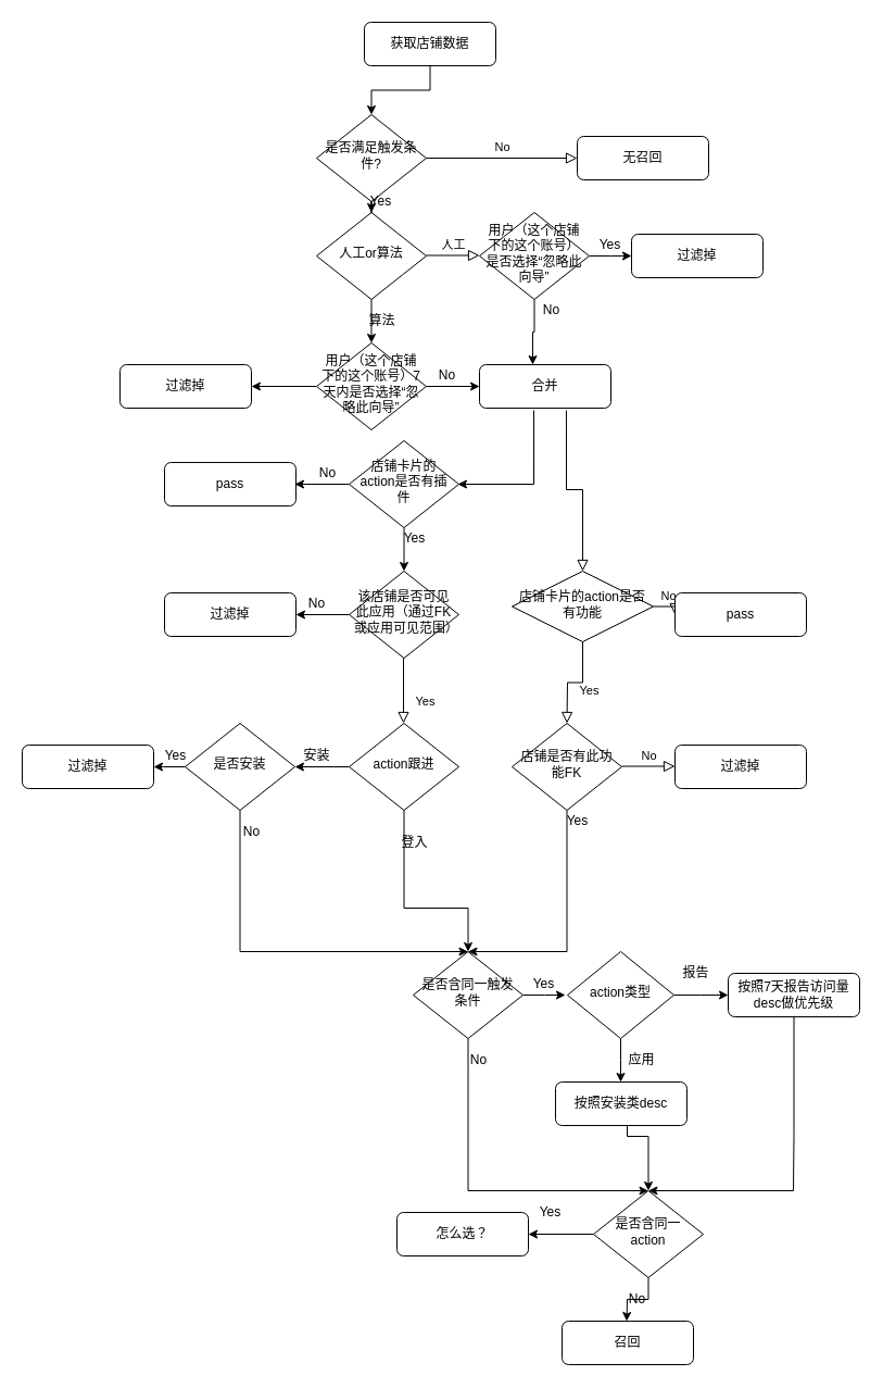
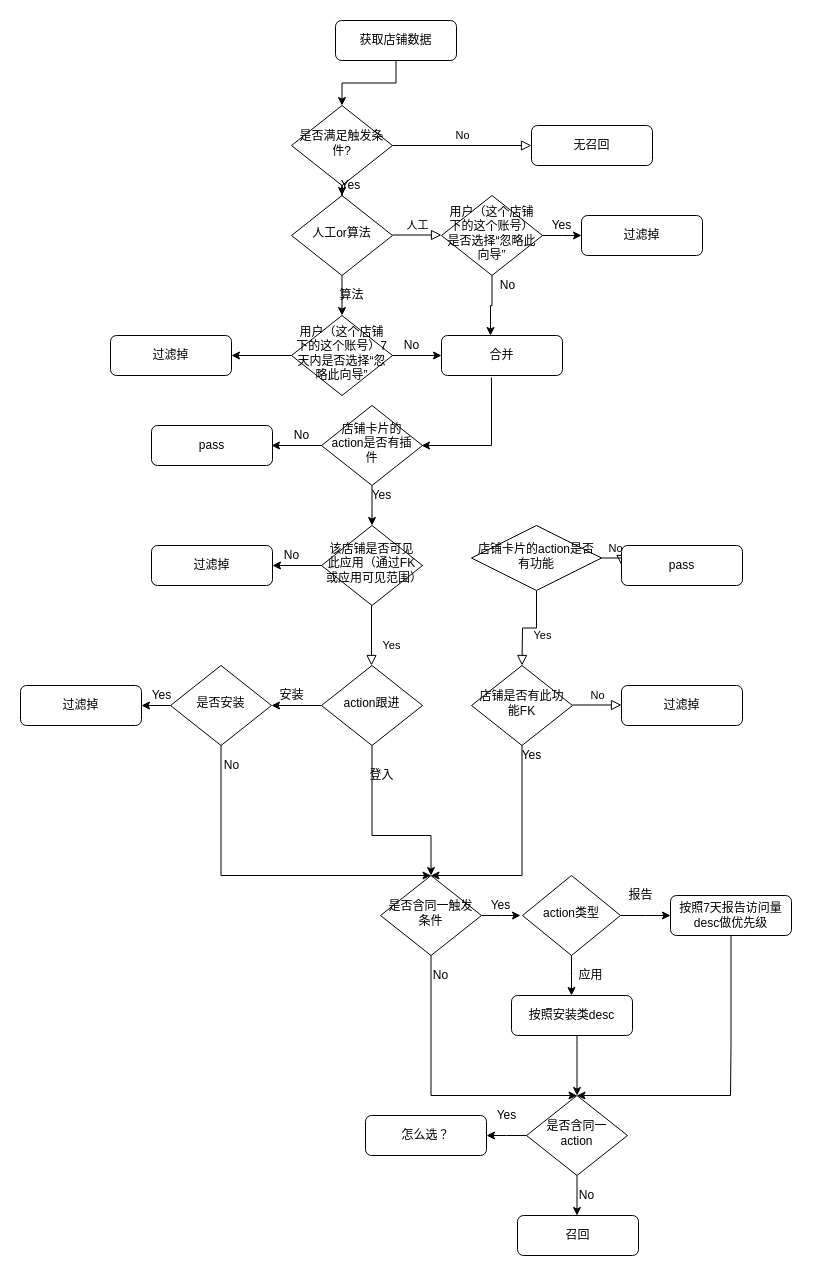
  <mxCell id="0" />
  <mxCell id="1" parent="0" />
  <mxCell id="2" style="edgeStyle=orthogonalEdgeStyle;rounded=0;orthogonalLoop=1;jettySize=auto;html=1;entryX=0.5;entryY=0;entryDx=0;entryDy=0;" edge="1" parent="1" source="3" target="8"><mxGeometry relative="1" as="geometry" /></mxCell>
  <mxCell id="3" value="获取店铺数据" style="rounded=1;whiteSpace=wrap;html=1;fontSize=12;glass=0;strokeWidth=1;shadow=0;" parent="1" vertex="1"><mxGeometry x="335" y="20" width="121" height="40" as="geometry" /></mxCell>
- <mxCell id="4" value="" style="rounded=0;html=1;jettySize=auto;orthogonalLoop=1;fontSize=11;endArrow=block;endFill=0;endSize=8;strokeWidth=1;shadow=0;labelBackgroundColor=none;edgeStyle=orthogonalEdgeStyle;exitX=0.661;exitY=1.05;exitDx=0;exitDy=0;exitPerimeter=0;" parent="1" source="53" target="12" edge="1"><mxGeometry y="20" relative="1" as="geometry"><mxPoint as="offset" /><mxPoint x="671.5" y="395" as="sourcePoint" /></mxGeometry></mxCell>
  <mxCell id="5" value="No" style="edgeStyle=orthogonalEdgeStyle;rounded=0;html=1;jettySize=auto;orthogonalLoop=1;fontSize=11;endArrow=block;endFill=0;endSize=8;strokeWidth=1;shadow=0;labelBackgroundColor=none;" parent="1" source="8" target="9" edge="1"><mxGeometry y="10" relative="1" as="geometry"><mxPoint as="offset" /></mxGeometry></mxCell>
  <mxCell id="6" style="edgeStyle=orthogonalEdgeStyle;rounded=0;orthogonalLoop=1;jettySize=auto;html=1;exitX=0.413;exitY=1.05;exitDx=0;exitDy=0;exitPerimeter=0;" edge="1" parent="1" source="53"><mxGeometry relative="1" as="geometry"><mxPoint x="421" y="445" as="targetPoint" /><mxPoint x="611" y="395" as="sourcePoint" /><Array as="points"><mxPoint x="491" y="445" /></Array></mxGeometry></mxCell>
  <mxCell id="7" style="edgeStyle=orthogonalEdgeStyle;rounded=0;orthogonalLoop=1;jettySize=auto;html=1;entryX=0.5;entryY=0;entryDx=0;entryDy=0;" edge="1" parent="1" source="8" target="43"><mxGeometry relative="1" as="geometry" /></mxCell>
  <mxCell id="8" value="是否满足触发条件?" style="rhombus;whiteSpace=wrap;html=1;shadow=0;fontFamily=Helvetica;fontSize=12;align=center;strokeWidth=1;spacing=6;spacingTop=-4;" parent="1" vertex="1"><mxGeometry x="291" y="105" width="101" height="80" as="geometry" /></mxCell>
  <mxCell id="9" value="无召回" style="rounded=1;whiteSpace=wrap;html=1;fontSize=12;glass=0;strokeWidth=1;shadow=0;" parent="1" vertex="1"><mxGeometry x="531" y="125" width="121" height="40" as="geometry" /></mxCell>
  <mxCell id="10" value="Yes" style="rounded=0;html=1;jettySize=auto;orthogonalLoop=1;fontSize=11;endArrow=block;endFill=0;endSize=8;strokeWidth=1;shadow=0;labelBackgroundColor=none;edgeStyle=orthogonalEdgeStyle;" parent="1" source="12" edge="1"><mxGeometry x="0.333" y="20" relative="1" as="geometry"><mxPoint as="offset" /><mxPoint x="521.5" y="665" as="targetPoint" /></mxGeometry></mxCell>
  <mxCell id="11" value="No" style="edgeStyle=orthogonalEdgeStyle;rounded=0;html=1;jettySize=auto;orthogonalLoop=1;fontSize=11;endArrow=block;endFill=0;endSize=8;strokeWidth=1;shadow=0;labelBackgroundColor=none;" parent="1" source="12" target="13" edge="1"><mxGeometry y="10" relative="1" as="geometry"><mxPoint as="offset" /></mxGeometry></mxCell>
  <mxCell id="12" value="店铺卡片的action是否有功能" style="rhombus;whiteSpace=wrap;html=1;shadow=0;fontFamily=Helvetica;fontSize=12;align=center;strokeWidth=1;spacing=6;spacingTop=-4;" parent="1" vertex="1"><mxGeometry x="471" y="525" width="130" height="65" as="geometry" /></mxCell>
  <mxCell id="13" value="pass" style="rounded=1;whiteSpace=wrap;html=1;fontSize=12;glass=0;strokeWidth=1;shadow=0;" parent="1" vertex="1"><mxGeometry x="621" y="545" width="121" height="40" as="geometry" /></mxCell>
  <mxCell id="14" style="edgeStyle=orthogonalEdgeStyle;rounded=0;orthogonalLoop=1;jettySize=auto;html=1;" edge="1" parent="1" source="16"><mxGeometry relative="1" as="geometry"><mxPoint x="271" y="445" as="targetPoint" /></mxGeometry></mxCell>
  <mxCell id="15" style="edgeStyle=orthogonalEdgeStyle;rounded=0;orthogonalLoop=1;jettySize=auto;html=1;" edge="1" parent="1" source="16"><mxGeometry relative="1" as="geometry"><mxPoint x="371.5" y="525" as="targetPoint" /></mxGeometry></mxCell>
  <mxCell id="16" value="店铺卡片的action是否有插件" style="rhombus;whiteSpace=wrap;html=1;shadow=0;fontFamily=Helvetica;fontSize=12;align=center;strokeWidth=1;spacing=6;spacingTop=-4;" vertex="1" parent="1"><mxGeometry x="321" y="405" width="101" height="80" as="geometry" /></mxCell>
  <mxCell id="17" value="No" style="text;html=1;align=center;verticalAlign=middle;resizable=0;points=[];autosize=1;strokeColor=none;fillColor=none;" vertex="1" parent="1"><mxGeometry x="286" y="425" width="30" height="20" as="geometry" /></mxCell>
  <mxCell id="18" value="Yes" style="text;html=1;align=center;verticalAlign=middle;resizable=0;points=[];autosize=1;strokeColor=none;fillColor=none;" vertex="1" parent="1"><mxGeometry x="361" y="485" width="40" height="20" as="geometry" /></mxCell>
  <mxCell id="19" value="pass" style="rounded=1;whiteSpace=wrap;html=1;fontSize=12;glass=0;strokeWidth=1;shadow=0;" vertex="1" parent="1"><mxGeometry x="151" y="425" width="121" height="40" as="geometry" /></mxCell>
  <mxCell id="20" style="edgeStyle=orthogonalEdgeStyle;rounded=0;orthogonalLoop=1;jettySize=auto;html=1;entryX=1;entryY=0.5;entryDx=0;entryDy=0;" edge="1" parent="1" source="21" target="28"><mxGeometry relative="1" as="geometry"><mxPoint x="281" y="565" as="targetPoint" /></mxGeometry></mxCell>
  <mxCell id="21" value="&lt;div class=&quot;lake-content&quot;&gt;&lt;span class=&quot;ne-text&quot;&gt;该店铺是否可见此应用（通过FK或应用可见范围）&lt;/span&gt;&lt;/div&gt;" style="rhombus;whiteSpace=wrap;html=1;shadow=0;fontFamily=Helvetica;fontSize=12;align=center;strokeWidth=1;spacing=6;spacingTop=-4;" vertex="1" parent="1"><mxGeometry x="321" y="525" width="101" height="80" as="geometry" /></mxCell>
  <mxCell id="22" style="edgeStyle=orthogonalEdgeStyle;rounded=0;orthogonalLoop=1;jettySize=auto;html=1;startArrow=none;" edge="1" parent="1"><mxGeometry relative="1" as="geometry"><mxPoint x="431" y="895" as="targetPoint" /><mxPoint x="430.5" y="875" as="sourcePoint" /><Array as="points" /></mxGeometry></mxCell>
  <mxCell id="23" style="edgeStyle=orthogonalEdgeStyle;rounded=0;orthogonalLoop=1;jettySize=auto;html=1;entryX=0.5;entryY=0;entryDx=0;entryDy=0;" edge="1" parent="1" source="24" target="61"><mxGeometry relative="1" as="geometry"><mxPoint x="491" y="895" as="targetPoint" /><Array as="points"><mxPoint x="522" y="875" /></Array></mxGeometry></mxCell>
  <mxCell id="24" value="&lt;div class=&quot;lake-content&quot;&gt;&lt;span class=&quot;ne-text&quot;&gt;店铺是否有此功能FK&lt;/span&gt;&lt;/div&gt;" style="rhombus;whiteSpace=wrap;html=1;shadow=0;fontFamily=Helvetica;fontSize=12;align=center;strokeWidth=1;spacing=6;spacingTop=-4;" vertex="1" parent="1"><mxGeometry x="471" y="665" width="101" height="80" as="geometry" /></mxCell>
  <mxCell id="25" value="No" style="edgeStyle=orthogonalEdgeStyle;rounded=0;html=1;jettySize=auto;orthogonalLoop=1;fontSize=11;endArrow=block;endFill=0;endSize=8;strokeWidth=1;shadow=0;labelBackgroundColor=none;" edge="1" parent="1"><mxGeometry y="10" relative="1" as="geometry"><mxPoint as="offset" /><mxPoint x="572" y="704.5" as="sourcePoint" /><mxPoint x="621" y="704.5" as="targetPoint" /></mxGeometry></mxCell>
  <mxCell id="26" value="过滤掉" style="rounded=1;whiteSpace=wrap;html=1;fontSize=12;glass=0;strokeWidth=1;shadow=0;" vertex="1" parent="1"><mxGeometry x="621" y="685" width="121" height="40" as="geometry" /></mxCell>
  <mxCell id="27" value="Yes" style="rounded=0;html=1;jettySize=auto;orthogonalLoop=1;fontSize=11;endArrow=block;endFill=0;endSize=8;strokeWidth=1;shadow=0;labelBackgroundColor=none;edgeStyle=orthogonalEdgeStyle;" edge="1" parent="1"><mxGeometry x="0.333" y="20" relative="1" as="geometry"><mxPoint as="offset" /><mxPoint x="371" y="605" as="sourcePoint" /><mxPoint x="371" y="665" as="targetPoint" /></mxGeometry></mxCell>
  <mxCell id="28" value="过滤掉" style="rounded=1;whiteSpace=wrap;html=1;fontSize=12;glass=0;strokeWidth=1;shadow=0;" vertex="1" parent="1"><mxGeometry x="151" y="545" width="121" height="40" as="geometry" /></mxCell>
  <mxCell id="29" value="No" style="text;html=1;align=center;verticalAlign=middle;resizable=0;points=[];autosize=1;strokeColor=none;fillColor=none;" vertex="1" parent="1"><mxGeometry x="276" y="545" width="30" height="20" as="geometry" /></mxCell>
  <mxCell id="30" style="edgeStyle=orthogonalEdgeStyle;rounded=0;orthogonalLoop=1;jettySize=auto;html=1;entryX=0.5;entryY=0;entryDx=0;entryDy=0;" edge="1" parent="1" source="32"><mxGeometry relative="1" as="geometry"><mxPoint x="430.5" y="875" as="targetPoint" /><Array as="points"><mxPoint x="372" y="835" /><mxPoint x="431" y="835" /></Array></mxGeometry></mxCell>
  <mxCell id="31" style="edgeStyle=orthogonalEdgeStyle;rounded=0;orthogonalLoop=1;jettySize=auto;html=1;" edge="1" parent="1" source="32"><mxGeometry relative="1" as="geometry"><mxPoint x="271" y="705" as="targetPoint" /></mxGeometry></mxCell>
  <mxCell id="32" value="&lt;div class=&quot;lake-content&quot;&gt;&lt;span class=&quot;ne-text&quot;&gt;action跟进&lt;/span&gt;&lt;/div&gt;" style="rhombus;whiteSpace=wrap;html=1;shadow=0;fontFamily=Helvetica;fontSize=12;align=center;strokeWidth=1;spacing=6;spacingTop=-4;" vertex="1" parent="1"><mxGeometry x="321" y="665" width="101" height="80" as="geometry" /></mxCell>
  <mxCell id="33" value="登入" style="text;html=1;align=center;verticalAlign=middle;resizable=0;points=[];autosize=1;strokeColor=none;fillColor=none;" vertex="1" parent="1"><mxGeometry x="361" y="765" width="40" height="20" as="geometry" /></mxCell>
  <mxCell id="34" value="安装" style="text;html=1;align=center;verticalAlign=middle;resizable=0;points=[];autosize=1;strokeColor=none;fillColor=none;" vertex="1" parent="1"><mxGeometry x="271" y="685" width="40" height="20" as="geometry" /></mxCell>
  <mxCell id="35" style="edgeStyle=orthogonalEdgeStyle;rounded=0;orthogonalLoop=1;jettySize=auto;html=1;" edge="1" parent="1" source="37"><mxGeometry relative="1" as="geometry"><mxPoint x="141" y="705" as="targetPoint" /></mxGeometry></mxCell>
  <mxCell id="36" style="edgeStyle=orthogonalEdgeStyle;rounded=0;orthogonalLoop=1;jettySize=auto;html=1;entryX=0.5;entryY=0;entryDx=0;entryDy=0;" edge="1" parent="1" source="37" target="61"><mxGeometry relative="1" as="geometry"><mxPoint x="370" y="895" as="targetPoint" /><Array as="points"><mxPoint x="221" y="875" /></Array></mxGeometry></mxCell>
  <mxCell id="37" value="&lt;div class=&quot;lake-content&quot;&gt;&lt;span class=&quot;ne-text&quot;&gt;是否安装&lt;/span&gt;&lt;/div&gt;" style="rhombus;whiteSpace=wrap;html=1;shadow=0;fontFamily=Helvetica;fontSize=12;align=center;strokeWidth=1;spacing=6;spacingTop=-4;" vertex="1" parent="1"><mxGeometry x="170" y="665" width="101" height="80" as="geometry" /></mxCell>
  <mxCell id="38" value="Yes" style="text;html=1;align=center;verticalAlign=middle;resizable=0;points=[];autosize=1;strokeColor=none;fillColor=none;" vertex="1" parent="1"><mxGeometry x="141" y="685" width="40" height="20" as="geometry" /></mxCell>
  <mxCell id="39" value="过滤掉" style="rounded=1;whiteSpace=wrap;html=1;fontSize=12;glass=0;strokeWidth=1;shadow=0;" vertex="1" parent="1"><mxGeometry x="20" y="685" width="121" height="40" as="geometry" /></mxCell>
  <mxCell id="40" value="No" style="text;html=1;align=center;verticalAlign=middle;resizable=0;points=[];autosize=1;strokeColor=none;fillColor=none;" vertex="1" parent="1"><mxGeometry x="216" y="755" width="30" height="20" as="geometry" /></mxCell>
  <mxCell id="41" value="Yes" style="text;html=1;align=center;verticalAlign=middle;resizable=0;points=[];autosize=1;strokeColor=none;fillColor=none;" vertex="1" parent="1"><mxGeometry x="511" y="745" width="40" height="20" as="geometry" /></mxCell>
  <mxCell id="42" style="edgeStyle=orthogonalEdgeStyle;rounded=0;orthogonalLoop=1;jettySize=auto;html=1;" edge="1" parent="1" source="43"><mxGeometry relative="1" as="geometry"><mxPoint x="341.5" y="315" as="targetPoint" /></mxGeometry></mxCell>
  <mxCell id="43" value="&lt;div class=&quot;lake-content&quot;&gt;&lt;div class=&quot;lake-content&quot;&gt;&lt;span class=&quot;ne-text&quot;&gt;人工or算法&lt;/span&gt;&lt;/div&gt;&lt;/div&gt;" style="rhombus;whiteSpace=wrap;html=1;shadow=0;fontFamily=Helvetica;fontSize=12;align=center;strokeWidth=1;spacing=6;spacingTop=-4;" vertex="1" parent="1"><mxGeometry x="291" y="195" width="101" height="80" as="geometry" /></mxCell>
  <mxCell id="44" value="人工" style="edgeStyle=orthogonalEdgeStyle;rounded=0;html=1;jettySize=auto;orthogonalLoop=1;fontSize=11;endArrow=block;endFill=0;endSize=8;strokeWidth=1;shadow=0;labelBackgroundColor=none;" edge="1" parent="1"><mxGeometry y="10" relative="1" as="geometry"><mxPoint as="offset" /><mxPoint x="392" y="234.5" as="sourcePoint" /><mxPoint x="441" y="234.5" as="targetPoint" /></mxGeometry></mxCell>
  <mxCell id="45" style="edgeStyle=orthogonalEdgeStyle;rounded=0;orthogonalLoop=1;jettySize=auto;html=1;" edge="1" parent="1" source="47"><mxGeometry relative="1" as="geometry"><mxPoint x="441" y="355" as="targetPoint" /></mxGeometry></mxCell>
  <mxCell id="46" style="edgeStyle=orthogonalEdgeStyle;rounded=0;orthogonalLoop=1;jettySize=auto;html=1;entryX=1;entryY=0.5;entryDx=0;entryDy=0;" edge="1" parent="1" source="47" target="57"><mxGeometry relative="1" as="geometry" /></mxCell>
  <mxCell id="47" value="&lt;div class=&quot;lake-content&quot;&gt;用户（这个店铺下的这个账号）7天内是否选择“忽略此向导”&lt;br&gt;&lt;/div&gt;" style="rhombus;whiteSpace=wrap;html=1;shadow=0;fontFamily=Helvetica;fontSize=12;align=center;strokeWidth=1;spacing=6;spacingTop=-4;" vertex="1" parent="1"><mxGeometry x="291" y="315" width="101" height="80" as="geometry" /></mxCell>
  <mxCell id="48" value="算法" style="text;html=1;align=center;verticalAlign=middle;resizable=0;points=[];autosize=1;strokeColor=none;fillColor=none;" vertex="1" parent="1"><mxGeometry x="331" y="285" width="40" height="20" as="geometry" /></mxCell>
  <mxCell id="49" style="edgeStyle=orthogonalEdgeStyle;rounded=0;orthogonalLoop=1;jettySize=auto;html=1;" edge="1" parent="1" source="51"><mxGeometry relative="1" as="geometry"><mxPoint x="581" y="235" as="targetPoint" /></mxGeometry></mxCell>
  <mxCell id="50" style="edgeStyle=orthogonalEdgeStyle;rounded=0;orthogonalLoop=1;jettySize=auto;html=1;entryX=0.405;entryY=0;entryDx=0;entryDy=0;entryPerimeter=0;" edge="1" parent="1" source="51" target="53"><mxGeometry relative="1" as="geometry"><mxPoint x="491.5" y="305" as="targetPoint" /><Array as="points"><mxPoint x="492" y="305" /><mxPoint x="490" y="305" /></Array></mxGeometry></mxCell>
  <mxCell id="51" value="&lt;div class=&quot;lake-content&quot;&gt;&lt;div class=&quot;lake-content&quot;&gt;&lt;span class=&quot;ne-text&quot;&gt;用户（这个店铺下的这个账号）是否选择“忽略此向导”&lt;/span&gt;&lt;/div&gt;&lt;/div&gt;" style="rhombus;whiteSpace=wrap;html=1;shadow=0;fontFamily=Helvetica;fontSize=12;align=center;strokeWidth=1;spacing=6;spacingTop=-4;" vertex="1" parent="1"><mxGeometry x="441" y="195" width="101" height="80" as="geometry" /></mxCell>
  <mxCell id="52" value="No" style="text;html=1;align=center;verticalAlign=middle;resizable=0;points=[];autosize=1;strokeColor=none;fillColor=none;" vertex="1" parent="1"><mxGeometry x="396" y="335" width="30" height="20" as="geometry" /></mxCell>
  <mxCell id="53" value="合并" style="rounded=1;whiteSpace=wrap;html=1;fontSize=12;glass=0;strokeWidth=1;shadow=0;" vertex="1" parent="1"><mxGeometry x="441" y="335" width="121" height="40" as="geometry" /></mxCell>
  <mxCell id="54" value="Yes" style="text;html=1;align=center;verticalAlign=middle;resizable=0;points=[];autosize=1;strokeColor=none;fillColor=none;" vertex="1" parent="1"><mxGeometry x="541" y="215" width="40" height="20" as="geometry" /></mxCell>
  <mxCell id="55" value="过滤掉" style="rounded=1;whiteSpace=wrap;html=1;fontSize=12;glass=0;strokeWidth=1;shadow=0;" vertex="1" parent="1"><mxGeometry x="581" y="215" width="121" height="40" as="geometry" /></mxCell>
  <mxCell id="56" value="No" style="text;html=1;align=center;verticalAlign=middle;resizable=0;points=[];autosize=1;strokeColor=none;fillColor=none;" vertex="1" parent="1"><mxGeometry x="492" y="275" width="30" height="20" as="geometry" /></mxCell>
  <mxCell id="57" value="过滤掉" style="rounded=1;whiteSpace=wrap;html=1;fontSize=12;glass=0;strokeWidth=1;shadow=0;" vertex="1" parent="1"><mxGeometry x="110" y="335" width="121" height="40" as="geometry" /></mxCell>
  <mxCell id="58" value="Yes" style="text;html=1;align=center;verticalAlign=middle;resizable=0;points=[];autosize=1;strokeColor=none;fillColor=none;" vertex="1" parent="1"><mxGeometry x="330" y="175" width="40" height="20" as="geometry" /></mxCell>
  <mxCell id="59" style="edgeStyle=orthogonalEdgeStyle;rounded=0;orthogonalLoop=1;jettySize=auto;html=1;" edge="1" parent="1" source="61"><mxGeometry relative="1" as="geometry"><mxPoint x="520" y="915" as="targetPoint" /></mxGeometry></mxCell>
  <mxCell id="60" style="edgeStyle=orthogonalEdgeStyle;rounded=0;orthogonalLoop=1;jettySize=auto;html=1;entryX=0.5;entryY=0;entryDx=0;entryDy=0;" edge="1" parent="1" source="61" target="75"><mxGeometry relative="1" as="geometry"><mxPoint x="480" y="1095" as="targetPoint" /><Array as="points"><mxPoint x="431" y="1095" /></Array></mxGeometry></mxCell>
  <mxCell id="61" value="&lt;div class=&quot;lake-content&quot;&gt;&lt;span class=&quot;ne-text&quot;&gt;是否含同一触发条件&lt;/span&gt;&lt;/div&gt;" style="rhombus;whiteSpace=wrap;html=1;shadow=0;fontFamily=Helvetica;fontSize=12;align=center;strokeWidth=1;spacing=6;spacingTop=-4;" vertex="1" parent="1"><mxGeometry x="380" y="875" width="101" height="80" as="geometry" /></mxCell>
  <mxCell id="62" value="Yes" style="text;html=1;align=center;verticalAlign=middle;resizable=0;points=[];autosize=1;strokeColor=none;fillColor=none;" vertex="1" parent="1"><mxGeometry x="480" y="895" width="40" height="20" as="geometry" /></mxCell>
  <mxCell id="63" value="No" style="text;html=1;align=center;verticalAlign=middle;resizable=0;points=[];autosize=1;strokeColor=none;fillColor=none;" vertex="1" parent="1"><mxGeometry x="425" y="965" width="30" height="20" as="geometry" /></mxCell>
  <mxCell id="64" style="edgeStyle=orthogonalEdgeStyle;rounded=0;orthogonalLoop=1;jettySize=auto;html=1;" edge="1" parent="1" source="66"><mxGeometry relative="1" as="geometry"><mxPoint x="670" y="915" as="targetPoint" /></mxGeometry></mxCell>
  <mxCell id="65" style="edgeStyle=orthogonalEdgeStyle;rounded=0;orthogonalLoop=1;jettySize=auto;html=1;" edge="1" parent="1" source="66"><mxGeometry relative="1" as="geometry"><mxPoint x="571" y="995" as="targetPoint" /></mxGeometry></mxCell>
  <mxCell id="66" value="&lt;div class=&quot;lake-content&quot;&gt;action类型&lt;/div&gt;" style="rhombus;whiteSpace=wrap;html=1;shadow=0;fontFamily=Helvetica;fontSize=12;align=center;strokeWidth=1;spacing=6;spacingTop=-4;" vertex="1" parent="1"><mxGeometry x="522" y="875" width="98" height="80" as="geometry" /></mxCell>
  <mxCell id="67" value="报告" style="text;html=1;align=center;verticalAlign=middle;resizable=0;points=[];autosize=1;strokeColor=none;fillColor=none;" vertex="1" parent="1"><mxGeometry x="620" y="885" width="40" height="20" as="geometry" /></mxCell>
  <mxCell id="68" value="应用" style="text;html=1;align=center;verticalAlign=middle;resizable=0;points=[];autosize=1;strokeColor=none;fillColor=none;" vertex="1" parent="1"><mxGeometry x="570" y="965" width="40" height="20" as="geometry" /></mxCell>
  <mxCell id="69" style="edgeStyle=orthogonalEdgeStyle;rounded=0;orthogonalLoop=1;jettySize=auto;html=1;entryX=0.5;entryY=0;entryDx=0;entryDy=0;" edge="1" parent="1" source="70" target="75"><mxGeometry relative="1" as="geometry"><mxPoint x="440" y="995" as="targetPoint" /><Array as="points"><mxPoint x="577" y="1045" /></Array></mxGeometry></mxCell>
  <mxCell id="70" value="&lt;div class=&quot;lake-content&quot;&gt;&lt;span class=&quot;ne-text&quot;&gt;按照安装类desc&lt;/span&gt;&lt;/div&gt;" style="rounded=1;whiteSpace=wrap;html=1;fontSize=12;glass=0;strokeWidth=1;shadow=0;" vertex="1" parent="1"><mxGeometry x="511" y="995" width="121" height="40" as="geometry" /></mxCell>
  <mxCell id="71" style="edgeStyle=orthogonalEdgeStyle;rounded=0;orthogonalLoop=1;jettySize=auto;html=1;entryX=0.5;entryY=0;entryDx=0;entryDy=0;" edge="1" parent="1" source="72" target="75"><mxGeometry relative="1" as="geometry"><mxPoint x="430" y="995" as="targetPoint" /><Array as="points"><mxPoint x="731" y="1045" /><mxPoint x="730" y="1095" /></Array></mxGeometry></mxCell>
  <mxCell id="72" value="&lt;div class=&quot;lake-content&quot;&gt;&lt;span class=&quot;ne-text&quot;&gt;按照7天报告访问量desc做优先级&lt;/span&gt;&lt;/div&gt;" style="rounded=1;whiteSpace=wrap;html=1;fontSize=12;glass=0;strokeWidth=1;shadow=0;" vertex="1" parent="1"><mxGeometry x="670" y="895" width="121" height="40" as="geometry" /></mxCell>
  <mxCell id="73" style="edgeStyle=orthogonalEdgeStyle;rounded=0;orthogonalLoop=1;jettySize=auto;html=1;" edge="1" parent="1" source="75"><mxGeometry relative="1" as="geometry"><mxPoint x="486" y="1135" as="targetPoint" /></mxGeometry></mxCell>
  <mxCell id="74" style="edgeStyle=orthogonalEdgeStyle;rounded=0;orthogonalLoop=1;jettySize=auto;html=1;" edge="1" parent="1" source="75"><mxGeometry relative="1" as="geometry"><mxPoint x="576.5" y="1215" as="targetPoint" /></mxGeometry></mxCell>
- <mxCell id="75" value="&lt;div class=&quot;lake-content&quot;&gt;&lt;span class=&quot;ne-text&quot;&gt;是否含同一action&lt;/span&gt;&lt;/div&gt;" style="rhombus;whiteSpace=wrap;html=1;shadow=0;fontFamily=Helvetica;fontSize=12;align=center;strokeWidth=1;spacing=6;spacingTop=-4;" vertex="1" parent="1"><mxGeometry x="546" y="1095" width="101" height="80" as="geometry" /></mxCell>
+ <mxCell id="75" value="&lt;div class=&quot;lake-content&quot;&gt;&lt;span class=&quot;ne-text&quot;&gt;是否含同一action&lt;/span&gt;&lt;/div&gt;" style="rhombus;whiteSpace=wrap;html=1;shadow=0;fontFamily=Helvetica;fontSize=12;align=center;strokeWidth=1;spacing=6;spacingTop=-4;" vertex="1" parent="1"><mxGeometry x="526" y="1095" width="101" height="80" as="geometry" /></mxCell>
  <mxCell id="76" value="Yes" style="text;html=1;align=center;verticalAlign=middle;resizable=0;points=[];autosize=1;strokeColor=none;fillColor=none;" vertex="1" parent="1"><mxGeometry x="486" y="1105" width="40" height="20" as="geometry" /></mxCell>
  <mxCell id="77" value="怎么选？" style="rounded=1;whiteSpace=wrap;html=1;fontSize=12;glass=0;strokeWidth=1;shadow=0;" vertex="1" parent="1"><mxGeometry x="365" y="1115" width="121" height="40" as="geometry" /></mxCell>
  <mxCell id="78" value="No" style="text;html=1;align=center;verticalAlign=middle;resizable=0;points=[];autosize=1;strokeColor=none;fillColor=none;" vertex="1" parent="1"><mxGeometry x="571" y="1185" width="30" height="20" as="geometry" /></mxCell>
  <mxCell id="79" value="召回" style="rounded=1;whiteSpace=wrap;html=1;fontSize=12;glass=0;strokeWidth=1;shadow=0;" vertex="1" parent="1"><mxGeometry x="517" y="1215" width="121" height="40" as="geometry" /></mxCell>
